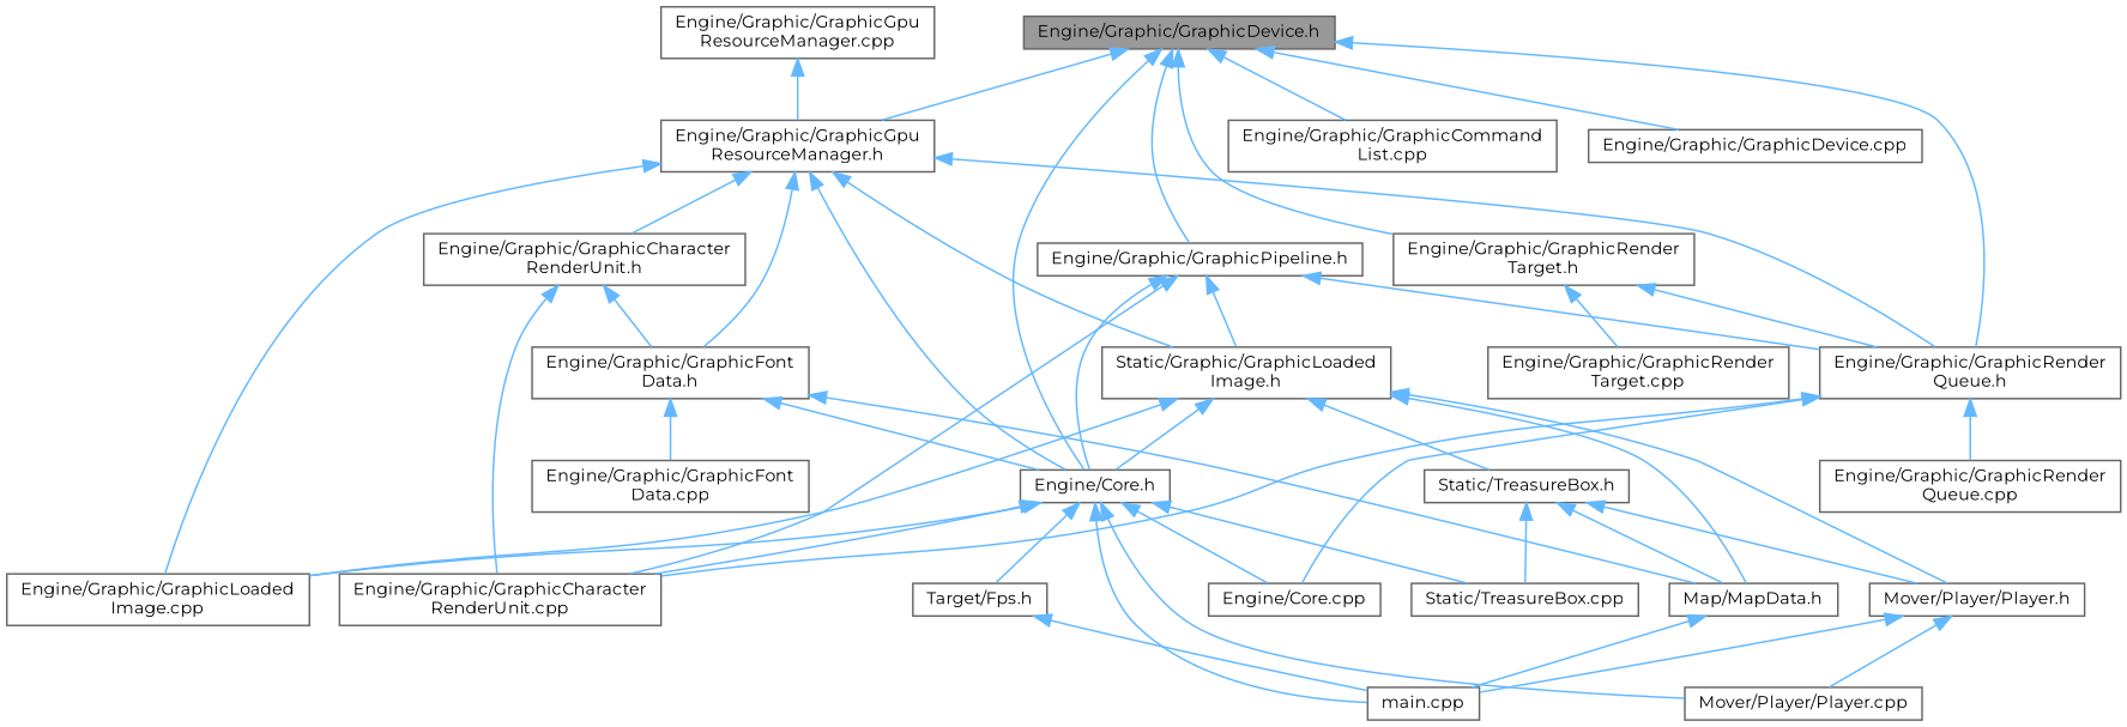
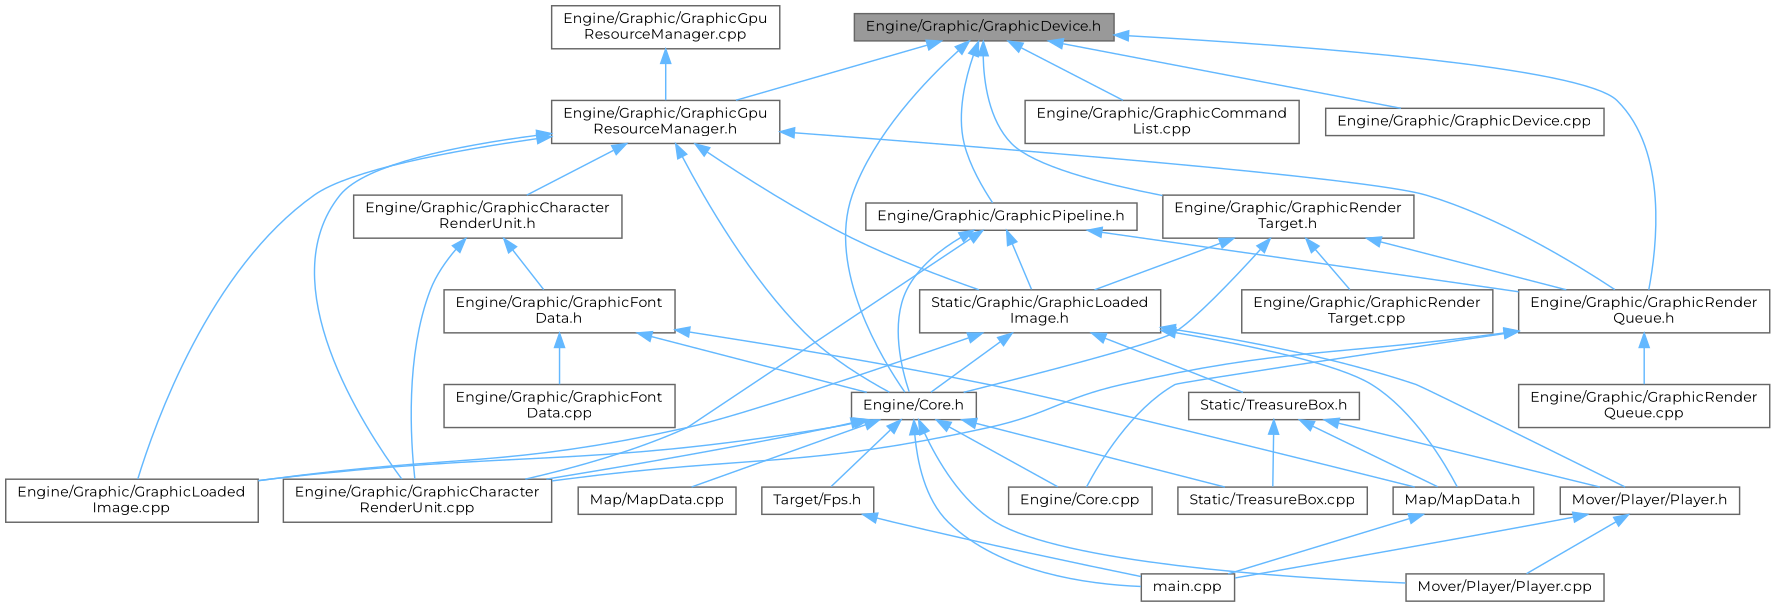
  digraph {
    fontname=Montserrat
    node [color=grey40 fillcolor=white fontname=Montserrat fontsize=10 shape=box style=filled]
    edge [color=steelblue1 dir=back fontname=Montserrat fontsize=10 labelfontname=Helvetica labelfontsize=10 style=solid]
    n1 [color=gray40 fillcolor=grey60 fontcolor=black height=0.2 label="Engine/Graphic/GraphicDevice.h" width=0.4]
    n2 [height=0.2 label="Engine/Core.h" width=0.4]
    n3 [height=0.2 label="Engine/Graphic/GraphicCommand\lList.cpp" width=0.4]
    n4 [height=0.2 label="Engine/Graphic/GraphicDevice.cpp" width=0.4]
    n5 [height=0.2 label="Engine/Graphic/GraphicGpu\lResourceManager.h" width=0.4]
    n6 [height=0.2 label="Engine/Graphic/GraphicRender\lQueue.h" width=0.4]
    n7 [height=0.2 label="Engine/Graphic/GraphicPipeline.h" width=0.4]
    n8 [height=0.2 label="Engine/Graphic/GraphicRender\lTarget.h" width=0.4]
    n9 [height=0.2 label="Engine/Core.cpp" width=0.4]
    n10 [height=0.2 label="Target/Fps.h" width=0.4]
    n11 [height=0.2 label="main.cpp" width=0.4]
    n12 [height=0.2 label="Engine/Graphic/GraphicCharacter\lRenderUnit.cpp" width=0.4]
    n13 [height=0.2 label="Engine/Graphic/GraphicLoaded\lImage.cpp" width=0.4]
+   n14 [height=0.2 label="Map/MapData.cpp" width=0.4]
    n15 [height=0.2 label="Mover/Player/Player.cpp" width=0.4]
    n16 [height=0.2 label="Static/TreasureBox.cpp" width=0.4]
    n17 [height=0.2 label="Engine/Graphic/GraphicCharacter\lRenderUnit.h" width=0.4]
    n18 [height=0.2 label="Static/Graphic/GraphicLoaded\lImage.h" width=0.4]
    n19 [height=0.2 label="Engine/Graphic/GraphicRender\lQueue.cpp" width=0.4]
    n20 [height=0.2 label="Engine/Graphic/GraphicRender\lTarget.cpp" width=0.4]
    n21 [height=0.2 label="Engine/Graphic/GraphicFont\lData.h" width=0.4]
    n22 [height=0.2 label="Engine/Graphic/GraphicGpu\lResourceManager.cpp" width=0.4]
    n23 [height=0.2 label="Map/MapData.h" width=0.4]
    n24 [height=0.2 label="Mover/Player/Player.h" width=0.4]
    n25 [height=0.2 label="Static/TreasureBox.h" width=0.4]
    n26 [height=0.2 label="Engine/Graphic/GraphicFont\lData.cpp" width=0.4]
    n1 -> n2
    n1 -> n3
    n1 -> n4
    n1 -> n5
    n1 -> n6
    n1 -> n7
    n1 -> n8
    n2 -> n9
    n2 -> n10
    n2 -> n11
    n2 -> n12
    n2 -> n13
+   n2 -> n14
    n2 -> n15
    n2 -> n16
    n5 -> n2
    n5 -> n6
-   n5 -> n21
+   n5 -> n12
    n5 -> n13
    n5 -> n17
    n5 -> n18
    n6 -> n9
    n6 -> n12
    n6 -> n19
    n7 -> n2
    n7 -> n6
    n7 -> n12
    n7 -> n18
+   n8 -> n2
    n8 -> n6
+   n8 -> n18
    n8 -> n20
    n10 -> n11
    n17 -> n12
    n17 -> n21
    n18 -> n2
    n18 -> n13
    n18 -> n23
    n18 -> n24
    n18 -> n25
    n21 -> n2
    n21 -> n23
    n21 -> n26
    n22 -> n5
    n23 -> n11
    n24 -> n11
    n24 -> n15
    n25 -> n16
    n25 -> n23
    n25 -> n24
  }
